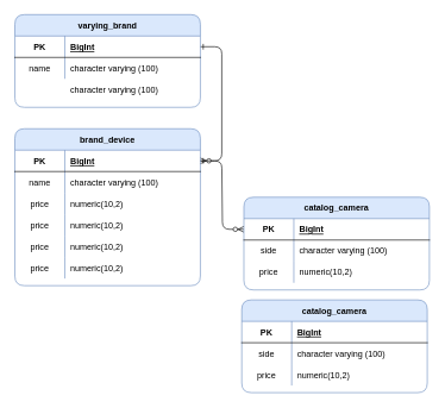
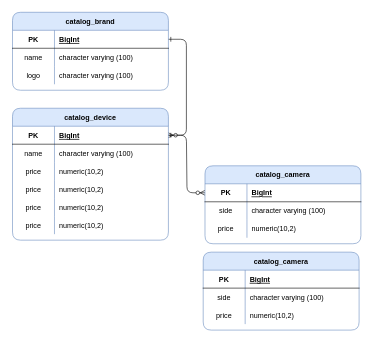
  <mxCell id="0" />
  <mxCell id="1" parent="0" />
  <mxCell id="2" value="" style="edgeStyle=entityRelationEdgeStyle;endArrow=ERzeroToMany;startArrow=ERone;endFill=1;startFill=0;" parent="1" source="5" target="15" edge="1"><mxGeometry width="100" height="100" relative="1" as="geometry"><mxPoint x="280" y="630" as="sourcePoint" /><mxPoint x="275" y="240" as="targetPoint" /></mxGeometry></mxCell>
  <mxCell id="3" value="" style="edgeStyle=entityRelationEdgeStyle;endArrow=ERzeroToMany;startArrow=ERone;endFill=1;startFill=0;" parent="1" source="15" target="34" edge="1"><mxGeometry width="100" height="100" relative="1" as="geometry"><mxPoint x="324" y="289" as="sourcePoint" /><mxPoint x="390" y="265" as="targetPoint" /></mxGeometry></mxCell>
- <mxCell id="4" value="varying_brand" style="shape=table;startSize=30;container=1;collapsible=1;childLayout=tableLayout;fixedRows=1;rowLines=0;fontStyle=1;align=center;resizeLast=1;rounded=1;fillColor=#dae8fc;strokeColor=#6c8ebf;" parent="1" vertex="1"><mxGeometry x="20" y="20" width="260" height="130" as="geometry" /></mxCell>
+ <mxCell id="4" value="catalog_brand" style="shape=table;startSize=30;container=1;collapsible=1;childLayout=tableLayout;fixedRows=1;rowLines=0;fontStyle=1;align=center;resizeLast=1;rounded=1;fillColor=#dae8fc;strokeColor=#6c8ebf;" parent="1" vertex="1"><mxGeometry x="20" y="20" width="260" height="130" as="geometry" /></mxCell>
  <mxCell id="5" value="" style="shape=partialRectangle;collapsible=0;dropTarget=0;pointerEvents=0;fillColor=none;points=[[0,0.5],[1,0.5]];portConstraint=eastwest;top=0;left=0;right=0;bottom=1;" parent="4" vertex="1"><mxGeometry y="30" width="260" height="30" as="geometry" /></mxCell>
  <mxCell id="6" value="PK" style="shape=partialRectangle;overflow=hidden;connectable=0;fillColor=none;top=0;left=0;bottom=0;right=0;fontStyle=1;" parent="5" vertex="1"><mxGeometry width="70" height="30" as="geometry"><mxRectangle width="70" height="30" as="alternateBounds" /></mxGeometry></mxCell>
  <mxCell id="7" value="BigInt" style="shape=partialRectangle;overflow=hidden;connectable=0;fillColor=none;top=0;left=0;bottom=0;right=0;align=left;spacingLeft=6;fontStyle=5;" parent="5" vertex="1"><mxGeometry x="70" width="190" height="30" as="geometry"><mxRectangle width="190" height="30" as="alternateBounds" /></mxGeometry></mxCell>
  <mxCell id="8" value="" style="shape=partialRectangle;collapsible=0;dropTarget=0;pointerEvents=0;fillColor=none;points=[[0,0.5],[1,0.5]];portConstraint=eastwest;top=0;left=0;right=0;bottom=0;" parent="4" vertex="1"><mxGeometry y="60" width="260" height="30" as="geometry" /></mxCell>
  <mxCell id="9" value="name" style="shape=partialRectangle;overflow=hidden;connectable=0;fillColor=none;top=0;left=0;bottom=0;right=0;" parent="8" vertex="1"><mxGeometry width="70" height="30" as="geometry"><mxRectangle width="70" height="30" as="alternateBounds" /></mxGeometry></mxCell>
  <mxCell id="10" value="character varying (100)" style="shape=partialRectangle;overflow=hidden;connectable=0;fillColor=none;top=0;left=0;bottom=0;right=0;align=left;spacingLeft=6;" parent="8" vertex="1"><mxGeometry x="70" width="190" height="30" as="geometry"><mxRectangle width="190" height="30" as="alternateBounds" /></mxGeometry></mxCell>
  <mxCell id="11" value="" style="shape=partialRectangle;collapsible=0;dropTarget=0;pointerEvents=0;fillColor=none;points=[[0,0.5],[1,0.5]];portConstraint=eastwest;top=0;left=0;right=0;bottom=0;" vertex="1" parent="4"><mxGeometry y="90" width="260" height="30" as="geometry" /></mxCell>
+ <mxCell id="12" value="logo" style="shape=partialRectangle;overflow=hidden;connectable=0;fillColor=none;top=0;left=0;bottom=0;right=0;" vertex="1" parent="11"><mxGeometry width="70" height="30" as="geometry"><mxRectangle width="70" height="30" as="alternateBounds" /></mxGeometry></mxCell>
  <mxCell id="13" value="character varying (100)" style="shape=partialRectangle;overflow=hidden;connectable=0;fillColor=none;top=0;left=0;bottom=0;right=0;align=left;spacingLeft=6;" vertex="1" parent="11"><mxGeometry x="70" width="190" height="30" as="geometry"><mxRectangle width="190" height="30" as="alternateBounds" /></mxGeometry></mxCell>
- <mxCell id="14" value="brand_device" style="shape=table;startSize=30;container=1;collapsible=1;childLayout=tableLayout;fixedRows=1;rowLines=0;fontStyle=1;align=center;resizeLast=1;rounded=1;fillColor=#dae8fc;strokeColor=#6c8ebf;" vertex="1" parent="1"><mxGeometry x="20" y="180" width="260" height="220" as="geometry" /></mxCell>
+ <mxCell id="14" value="catalog_device" style="shape=table;startSize=30;container=1;collapsible=1;childLayout=tableLayout;fixedRows=1;rowLines=0;fontStyle=1;align=center;resizeLast=1;rounded=1;fillColor=#dae8fc;strokeColor=#6c8ebf;" vertex="1" parent="1"><mxGeometry x="20" y="180" width="260" height="220" as="geometry" /></mxCell>
  <mxCell id="15" value="" style="shape=partialRectangle;collapsible=0;dropTarget=0;pointerEvents=0;fillColor=none;points=[[0,0.5],[1,0.5]];portConstraint=eastwest;top=0;left=0;right=0;bottom=1;" vertex="1" parent="14"><mxGeometry y="30" width="260" height="30" as="geometry" /></mxCell>
  <mxCell id="16" value="PK" style="shape=partialRectangle;overflow=hidden;connectable=0;fillColor=none;top=0;left=0;bottom=0;right=0;fontStyle=1;" vertex="1" parent="15"><mxGeometry width="70" height="30" as="geometry"><mxRectangle width="70" height="30" as="alternateBounds" /></mxGeometry></mxCell>
  <mxCell id="17" value="BigInt" style="shape=partialRectangle;overflow=hidden;connectable=0;fillColor=none;top=0;left=0;bottom=0;right=0;align=left;spacingLeft=6;fontStyle=5;" vertex="1" parent="15"><mxGeometry x="70" width="190" height="30" as="geometry"><mxRectangle width="190" height="30" as="alternateBounds" /></mxGeometry></mxCell>
  <mxCell id="18" value="" style="shape=partialRectangle;collapsible=0;dropTarget=0;pointerEvents=0;fillColor=none;points=[[0,0.5],[1,0.5]];portConstraint=eastwest;top=0;left=0;right=0;bottom=0;" vertex="1" parent="14"><mxGeometry y="60" width="260" height="30" as="geometry" /></mxCell>
  <mxCell id="19" value="name" style="shape=partialRectangle;overflow=hidden;connectable=0;fillColor=none;top=0;left=0;bottom=0;right=0;" vertex="1" parent="18"><mxGeometry width="70" height="30" as="geometry"><mxRectangle width="70" height="30" as="alternateBounds" /></mxGeometry></mxCell>
  <mxCell id="20" value="character varying (100)" style="shape=partialRectangle;overflow=hidden;connectable=0;fillColor=none;top=0;left=0;bottom=0;right=0;align=left;spacingLeft=6;" vertex="1" parent="18"><mxGeometry x="70" width="190" height="30" as="geometry"><mxRectangle width="190" height="30" as="alternateBounds" /></mxGeometry></mxCell>
  <mxCell id="21" value="" style="shape=partialRectangle;collapsible=0;dropTarget=0;pointerEvents=0;fillColor=none;points=[[0,0.5],[1,0.5]];portConstraint=eastwest;top=0;left=0;right=0;bottom=0;" vertex="1" parent="14"><mxGeometry y="90" width="260" height="30" as="geometry" /></mxCell>
  <mxCell id="22" value="price" style="shape=partialRectangle;overflow=hidden;connectable=0;fillColor=none;top=0;left=0;bottom=0;right=0;" vertex="1" parent="21"><mxGeometry width="70" height="30" as="geometry"><mxRectangle width="70" height="30" as="alternateBounds" /></mxGeometry></mxCell>
  <mxCell id="23" value="numeric(10,2)" style="shape=partialRectangle;overflow=hidden;connectable=0;fillColor=none;top=0;left=0;bottom=0;right=0;align=left;spacingLeft=6;" vertex="1" parent="21"><mxGeometry x="70" width="190" height="30" as="geometry"><mxRectangle width="190" height="30" as="alternateBounds" /></mxGeometry></mxCell>
  <mxCell id="24" value="" style="shape=partialRectangle;collapsible=0;dropTarget=0;pointerEvents=0;fillColor=none;points=[[0,0.5],[1,0.5]];portConstraint=eastwest;top=0;left=0;right=0;bottom=0;" vertex="1" parent="14"><mxGeometry y="120" width="260" height="30" as="geometry" /></mxCell>
  <mxCell id="25" value="price" style="shape=partialRectangle;overflow=hidden;connectable=0;fillColor=none;top=0;left=0;bottom=0;right=0;" vertex="1" parent="24"><mxGeometry width="70" height="30" as="geometry"><mxRectangle width="70" height="30" as="alternateBounds" /></mxGeometry></mxCell>
  <mxCell id="26" value="numeric(10,2)" style="shape=partialRectangle;overflow=hidden;connectable=0;fillColor=none;top=0;left=0;bottom=0;right=0;align=left;spacingLeft=6;" vertex="1" parent="24"><mxGeometry x="70" width="190" height="30" as="geometry"><mxRectangle width="190" height="30" as="alternateBounds" /></mxGeometry></mxCell>
  <mxCell id="27" value="" style="shape=partialRectangle;collapsible=0;dropTarget=0;pointerEvents=0;fillColor=none;points=[[0,0.5],[1,0.5]];portConstraint=eastwest;top=0;left=0;right=0;bottom=0;" vertex="1" parent="14"><mxGeometry y="150" width="260" height="30" as="geometry" /></mxCell>
  <mxCell id="28" value="price" style="shape=partialRectangle;overflow=hidden;connectable=0;fillColor=none;top=0;left=0;bottom=0;right=0;" vertex="1" parent="27"><mxGeometry width="70" height="30" as="geometry"><mxRectangle width="70" height="30" as="alternateBounds" /></mxGeometry></mxCell>
  <mxCell id="29" value="numeric(10,2)" style="shape=partialRectangle;overflow=hidden;connectable=0;fillColor=none;top=0;left=0;bottom=0;right=0;align=left;spacingLeft=6;" vertex="1" parent="27"><mxGeometry x="70" width="190" height="30" as="geometry"><mxRectangle width="190" height="30" as="alternateBounds" /></mxGeometry></mxCell>
  <mxCell id="30" value="" style="shape=partialRectangle;collapsible=0;dropTarget=0;pointerEvents=0;fillColor=none;points=[[0,0.5],[1,0.5]];portConstraint=eastwest;top=0;left=0;right=0;bottom=0;" vertex="1" parent="14"><mxGeometry y="180" width="260" height="30" as="geometry" /></mxCell>
  <mxCell id="31" value="price" style="shape=partialRectangle;overflow=hidden;connectable=0;fillColor=none;top=0;left=0;bottom=0;right=0;" vertex="1" parent="30"><mxGeometry width="70" height="30" as="geometry"><mxRectangle width="70" height="30" as="alternateBounds" /></mxGeometry></mxCell>
  <mxCell id="32" value="numeric(10,2)" style="shape=partialRectangle;overflow=hidden;connectable=0;fillColor=none;top=0;left=0;bottom=0;right=0;align=left;spacingLeft=6;" vertex="1" parent="30"><mxGeometry x="70" width="190" height="30" as="geometry"><mxRectangle width="190" height="30" as="alternateBounds" /></mxGeometry></mxCell>
  <mxCell id="33" value="catalog_camera" style="shape=table;startSize=30;container=1;collapsible=1;childLayout=tableLayout;fixedRows=1;rowLines=0;fontStyle=1;align=center;resizeLast=1;rounded=1;fillColor=#dae8fc;strokeColor=#6c8ebf;" vertex="1" parent="1"><mxGeometry x="341" y="276" width="260" height="130" as="geometry" /></mxCell>
  <mxCell id="34" value="" style="shape=partialRectangle;collapsible=0;dropTarget=0;pointerEvents=0;fillColor=none;points=[[0,0.5],[1,0.5]];portConstraint=eastwest;top=0;left=0;right=0;bottom=1;" vertex="1" parent="33"><mxGeometry y="30" width="260" height="30" as="geometry" /></mxCell>
  <mxCell id="35" value="PK" style="shape=partialRectangle;overflow=hidden;connectable=0;fillColor=none;top=0;left=0;bottom=0;right=0;fontStyle=1;" vertex="1" parent="34"><mxGeometry width="70" height="30" as="geometry"><mxRectangle width="70" height="30" as="alternateBounds" /></mxGeometry></mxCell>
  <mxCell id="36" value="BigInt" style="shape=partialRectangle;overflow=hidden;connectable=0;fillColor=none;top=0;left=0;bottom=0;right=0;align=left;spacingLeft=6;fontStyle=5;" vertex="1" parent="34"><mxGeometry x="70" width="190" height="30" as="geometry"><mxRectangle width="190" height="30" as="alternateBounds" /></mxGeometry></mxCell>
  <mxCell id="37" value="" style="shape=partialRectangle;collapsible=0;dropTarget=0;pointerEvents=0;fillColor=none;points=[[0,0.5],[1,0.5]];portConstraint=eastwest;top=0;left=0;right=0;bottom=0;" vertex="1" parent="33"><mxGeometry y="60" width="260" height="30" as="geometry" /></mxCell>
  <mxCell id="38" value="side" style="shape=partialRectangle;overflow=hidden;connectable=0;fillColor=none;top=0;left=0;bottom=0;right=0;" vertex="1" parent="37"><mxGeometry width="70" height="30" as="geometry"><mxRectangle width="70" height="30" as="alternateBounds" /></mxGeometry></mxCell>
  <mxCell id="39" value="character varying (100)" style="shape=partialRectangle;overflow=hidden;connectable=0;fillColor=none;top=0;left=0;bottom=0;right=0;align=left;spacingLeft=6;" vertex="1" parent="37"><mxGeometry x="70" width="190" height="30" as="geometry"><mxRectangle width="190" height="30" as="alternateBounds" /></mxGeometry></mxCell>
  <mxCell id="40" value="" style="shape=partialRectangle;collapsible=0;dropTarget=0;pointerEvents=0;fillColor=none;points=[[0,0.5],[1,0.5]];portConstraint=eastwest;top=0;left=0;right=0;bottom=0;" vertex="1" parent="33"><mxGeometry y="90" width="260" height="30" as="geometry" /></mxCell>
  <mxCell id="41" value="price" style="shape=partialRectangle;overflow=hidden;connectable=0;fillColor=none;top=0;left=0;bottom=0;right=0;" vertex="1" parent="40"><mxGeometry width="70" height="30" as="geometry"><mxRectangle width="70" height="30" as="alternateBounds" /></mxGeometry></mxCell>
  <mxCell id="42" value="numeric(10,2)" style="shape=partialRectangle;overflow=hidden;connectable=0;fillColor=none;top=0;left=0;bottom=0;right=0;align=left;spacingLeft=6;" vertex="1" parent="40"><mxGeometry x="70" width="190" height="30" as="geometry"><mxRectangle width="190" height="30" as="alternateBounds" /></mxGeometry></mxCell>
  <mxCell id="43" value="catalog_camera" style="shape=table;startSize=30;container=1;collapsible=1;childLayout=tableLayout;fixedRows=1;rowLines=0;fontStyle=1;align=center;resizeLast=1;rounded=1;fillColor=#dae8fc;strokeColor=#6c8ebf;" vertex="1" parent="1"><mxGeometry x="338" y="420" width="260" height="130" as="geometry" /></mxCell>
  <mxCell id="44" value="" style="shape=partialRectangle;collapsible=0;dropTarget=0;pointerEvents=0;fillColor=none;points=[[0,0.5],[1,0.5]];portConstraint=eastwest;top=0;left=0;right=0;bottom=1;" vertex="1" parent="43"><mxGeometry y="30" width="260" height="30" as="geometry" /></mxCell>
  <mxCell id="45" value="PK" style="shape=partialRectangle;overflow=hidden;connectable=0;fillColor=none;top=0;left=0;bottom=0;right=0;fontStyle=1;" vertex="1" parent="44"><mxGeometry width="70" height="30" as="geometry"><mxRectangle width="70" height="30" as="alternateBounds" /></mxGeometry></mxCell>
  <mxCell id="46" value="BigInt" style="shape=partialRectangle;overflow=hidden;connectable=0;fillColor=none;top=0;left=0;bottom=0;right=0;align=left;spacingLeft=6;fontStyle=5;" vertex="1" parent="44"><mxGeometry x="70" width="190" height="30" as="geometry"><mxRectangle width="190" height="30" as="alternateBounds" /></mxGeometry></mxCell>
  <mxCell id="47" value="" style="shape=partialRectangle;collapsible=0;dropTarget=0;pointerEvents=0;fillColor=none;points=[[0,0.5],[1,0.5]];portConstraint=eastwest;top=0;left=0;right=0;bottom=0;" vertex="1" parent="43"><mxGeometry y="60" width="260" height="30" as="geometry" /></mxCell>
  <mxCell id="48" value="side" style="shape=partialRectangle;overflow=hidden;connectable=0;fillColor=none;top=0;left=0;bottom=0;right=0;" vertex="1" parent="47"><mxGeometry width="70" height="30" as="geometry"><mxRectangle width="70" height="30" as="alternateBounds" /></mxGeometry></mxCell>
  <mxCell id="49" value="character varying (100)" style="shape=partialRectangle;overflow=hidden;connectable=0;fillColor=none;top=0;left=0;bottom=0;right=0;align=left;spacingLeft=6;" vertex="1" parent="47"><mxGeometry x="70" width="190" height="30" as="geometry"><mxRectangle width="190" height="30" as="alternateBounds" /></mxGeometry></mxCell>
  <mxCell id="50" value="" style="shape=partialRectangle;collapsible=0;dropTarget=0;pointerEvents=0;fillColor=none;points=[[0,0.5],[1,0.5]];portConstraint=eastwest;top=0;left=0;right=0;bottom=0;" vertex="1" parent="43"><mxGeometry y="90" width="260" height="30" as="geometry" /></mxCell>
  <mxCell id="51" value="price" style="shape=partialRectangle;overflow=hidden;connectable=0;fillColor=none;top=0;left=0;bottom=0;right=0;" vertex="1" parent="50"><mxGeometry width="70" height="30" as="geometry"><mxRectangle width="70" height="30" as="alternateBounds" /></mxGeometry></mxCell>
  <mxCell id="52" value="numeric(10,2)" style="shape=partialRectangle;overflow=hidden;connectable=0;fillColor=none;top=0;left=0;bottom=0;right=0;align=left;spacingLeft=6;" vertex="1" parent="50"><mxGeometry x="70" width="190" height="30" as="geometry"><mxRectangle width="190" height="30" as="alternateBounds" /></mxGeometry></mxCell>
